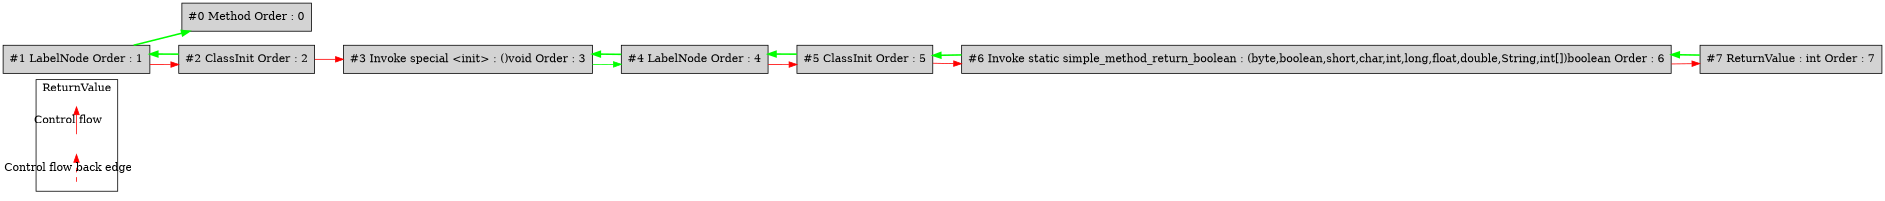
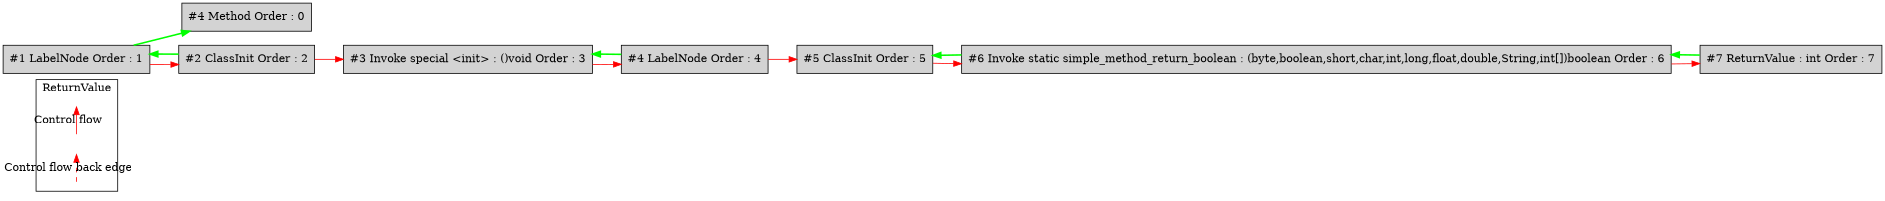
  digraph {
    ordering=in
    rankdir=LR
    node [shape=box style=filled fillcolor=lightgrey]
    edge [color=red]
    c0 [shape=point style=invis fillcolor=""]
    c1 [shape=point style=invis fillcolor=""]
    c2 [shape=point style=invis fillcolor=""]
    c3 [shape=point style=invis fillcolor=""]
-   n5 [label="#0 Method Order : 0"]
+   n5 [label="#4 Method Order : 0"]
    n6 [label="#1 LabelNode Order : 1"]
    n7 [label="#2 ClassInit Order : 2"]
    n8 [label="#3 Invoke special <init> : ()void Order : 3"]
    n9 [label="#4 LabelNode Order : 4"]
    n10 [label="#5 ClassInit Order : 5"]
    n11 [label="#6 Invoke static simple_method_return_boolean : (byte,boolean,short,char,int,long,float,double,String,int[])boolean Order : 6"]
    n12 [label="#7 ReturnValue : int Order : 7"]
    subgraph cluster_1 {
      label=ReturnValue
      subgraph sub_2 {
        label=Legend
        rank=same
        c0
        c1
        c2
        c3
      }
    }
    c0 -> c1 [label="Control flow" style=solid]
    c2 -> c3 [label="Control flow back edge" style=dashed]
    n6 -> n5 [color=green dir=forward penwidth=2]
    n6 -> n7 [fontcolor=red labeldistance=2]
    n7 -> n6 [color=green dir=forward penwidth=2]
    n7 -> n8 [fontcolor=red labeldistance=2]
-   n8 -> n9 [color=green fontcolor=red labeldistance=2]
+   n8 -> n9 [fontcolor=red labeldistance=2]
    n9 -> n8 [color=green dir=forward penwidth=2]
    n9 -> n10 [fontcolor=red labeldistance=2]
-   n10 -> n9 [color=green dir=forward penwidth=2]
    n10 -> n11 [fontcolor=red labeldistance=2]
    n11 -> n10 [color=green dir=forward penwidth=2]
    n11 -> n12 [fontcolor=red labeldistance=2]
    n12 -> n11 [color=green dir=forward penwidth=2]
  }
